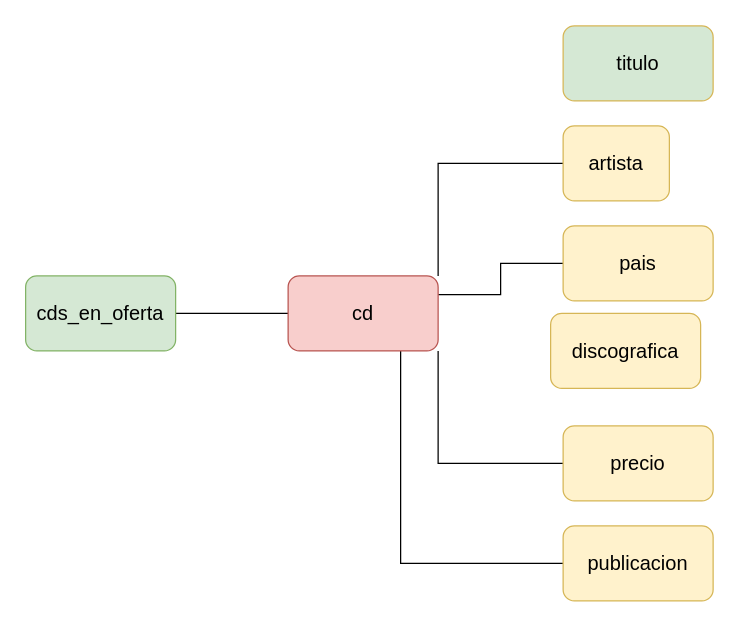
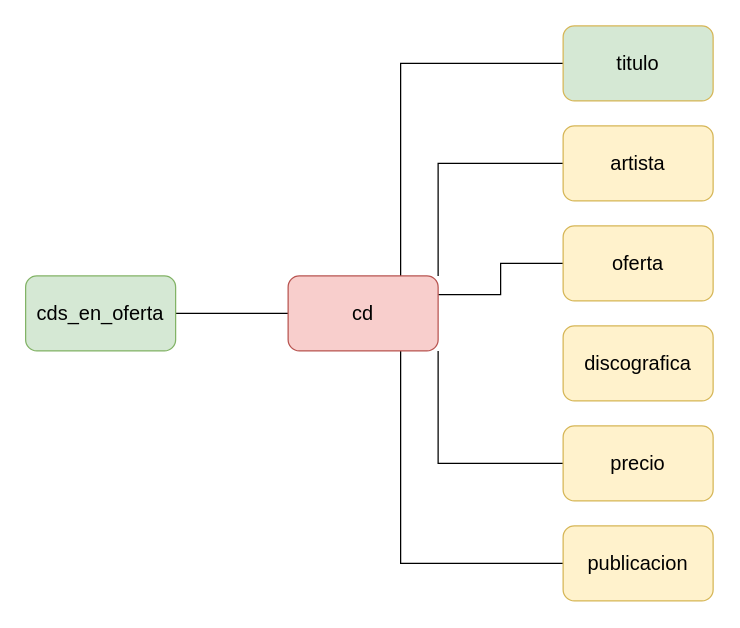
  <mxCell id="0" />
  <mxCell id="1" parent="0" />
  <mxCell id="2" style="edgeStyle=orthogonalEdgeStyle;rounded=0;orthogonalLoop=1;jettySize=auto;html=1;exitX=1;exitY=0.5;exitDx=0;exitDy=0;entryX=0;entryY=0.5;entryDx=0;entryDy=0;endArrow=none;startFill=0;" edge="1" parent="1" source="3" target="9"><mxGeometry relative="1" as="geometry" /></mxCell>
  <mxCell id="3" value="&lt;font style=&quot;font-size: 16px;&quot;&gt;cds_en_oferta&lt;/font&gt;" style="rounded=1;whiteSpace=wrap;html=1;fillColor=#d5e8d4;strokeColor=#82b366;" vertex="1" parent="1"><mxGeometry x="20" y="220" width="120" height="60" as="geometry" /></mxCell>
+ <mxCell id="4" style="edgeStyle=orthogonalEdgeStyle;rounded=0;orthogonalLoop=1;jettySize=auto;html=1;exitX=0.75;exitY=0;exitDx=0;exitDy=0;entryX=0;entryY=0.5;entryDx=0;entryDy=0;endArrow=none;startFill=0;" edge="1" parent="1" source="9" target="10"><mxGeometry relative="1" as="geometry" /></mxCell>
  <mxCell id="5" style="edgeStyle=orthogonalEdgeStyle;rounded=0;orthogonalLoop=1;jettySize=auto;html=1;exitX=1;exitY=0;exitDx=0;exitDy=0;entryX=0;entryY=0.5;entryDx=0;entryDy=0;endArrow=none;startFill=0;" edge="1" parent="1" source="9" target="13"><mxGeometry relative="1" as="geometry" /></mxCell>
  <mxCell id="6" style="edgeStyle=orthogonalEdgeStyle;rounded=0;orthogonalLoop=1;jettySize=auto;html=1;exitX=1;exitY=0.25;exitDx=0;exitDy=0;entryX=0;entryY=0.5;entryDx=0;entryDy=0;endArrow=none;startFill=0;" edge="1" parent="1" source="9" target="12"><mxGeometry relative="1" as="geometry" /></mxCell>
  <mxCell id="7" style="edgeStyle=orthogonalEdgeStyle;rounded=0;orthogonalLoop=1;jettySize=auto;html=1;exitX=1;exitY=1;exitDx=0;exitDy=0;entryX=0;entryY=0.5;entryDx=0;entryDy=0;endArrow=none;startFill=0;" edge="1" parent="1" source="9" target="15"><mxGeometry relative="1" as="geometry" /></mxCell>
  <mxCell id="8" style="edgeStyle=orthogonalEdgeStyle;rounded=0;orthogonalLoop=1;jettySize=auto;html=1;exitX=0.75;exitY=1;exitDx=0;exitDy=0;entryX=0;entryY=0.5;entryDx=0;entryDy=0;endArrow=none;startFill=0;" edge="1" parent="1" source="9" target="14"><mxGeometry relative="1" as="geometry" /></mxCell>
  <mxCell id="9" value="&lt;font style=&quot;font-size: 16px;&quot;&gt;cd&lt;/font&gt;" style="rounded=1;whiteSpace=wrap;html=1;fillColor=#f8cecc;strokeColor=#b85450;" vertex="1" parent="1"><mxGeometry x="230" y="220" width="120" height="60" as="geometry" /></mxCell>
  <mxCell id="10" value="&lt;font style=&quot;font-size: 16px;&quot;&gt;titulo&lt;/font&gt;" style="rounded=1;whiteSpace=wrap;html=1;fillColor=#d5e8d4;strokeColor=#d6b656;" vertex="1" parent="1"><mxGeometry x="450" y="20" width="120" height="60" as="geometry" /></mxCell>
- <mxCell id="11" value="&lt;font style=&quot;font-size: 16px;&quot;&gt;discografica&lt;/font&gt;" style="rounded=1;whiteSpace=wrap;html=1;fillColor=#fff2cc;strokeColor=#d6b656;" vertex="1" parent="1"><mxGeometry x="440" y="250" width="120" height="60" as="geometry" /></mxCell>
- <mxCell id="12" value="&lt;font style=&quot;font-size: 16px;&quot;&gt;pais&lt;/font&gt;" style="rounded=1;whiteSpace=wrap;html=1;fillColor=#fff2cc;strokeColor=#d6b656;" vertex="1" parent="1"><mxGeometry x="450" y="180" width="120" height="60" as="geometry" /></mxCell>
- <mxCell id="13" value="&lt;font style=&quot;font-size: 16px;&quot;&gt;artista&lt;/font&gt;" style="rounded=1;whiteSpace=wrap;html=1;fillColor=#fff2cc;strokeColor=#d6b656;" vertex="1" parent="1"><mxGeometry x="450" y="100" width="85" height="60" as="geometry" /></mxCell>
+ <mxCell id="11" value="&lt;font style=&quot;font-size: 16px;&quot;&gt;discografica&lt;/font&gt;" style="rounded=1;whiteSpace=wrap;html=1;fillColor=#fff2cc;strokeColor=#d6b656;" vertex="1" parent="1"><mxGeometry x="450" y="260" width="120" height="60" as="geometry" /></mxCell>
+ <mxCell id="12" value="&lt;font style=&quot;font-size: 16px;&quot;&gt;oferta&lt;/font&gt;" style="rounded=1;whiteSpace=wrap;html=1;fillColor=#fff2cc;strokeColor=#d6b656;" vertex="1" parent="1"><mxGeometry x="450" y="180" width="120" height="60" as="geometry" /></mxCell>
+ <mxCell id="13" value="&lt;font style=&quot;font-size: 16px;&quot;&gt;artista&lt;/font&gt;" style="rounded=1;whiteSpace=wrap;html=1;fillColor=#fff2cc;strokeColor=#d6b656;" vertex="1" parent="1"><mxGeometry x="450" y="100" width="120" height="60" as="geometry" /></mxCell>
  <mxCell id="14" value="&lt;font style=&quot;font-size: 16px;&quot;&gt;publicacion&lt;/font&gt;" style="rounded=1;whiteSpace=wrap;html=1;fillColor=#fff2cc;strokeColor=#d6b656;" vertex="1" parent="1"><mxGeometry x="450" y="420" width="120" height="60" as="geometry" /></mxCell>
  <mxCell id="15" value="&lt;font style=&quot;font-size: 16px;&quot;&gt;precio&lt;/font&gt;" style="rounded=1;whiteSpace=wrap;html=1;fillColor=#fff2cc;strokeColor=#d6b656;" vertex="1" parent="1"><mxGeometry x="450" y="340" width="120" height="60" as="geometry" /></mxCell>
